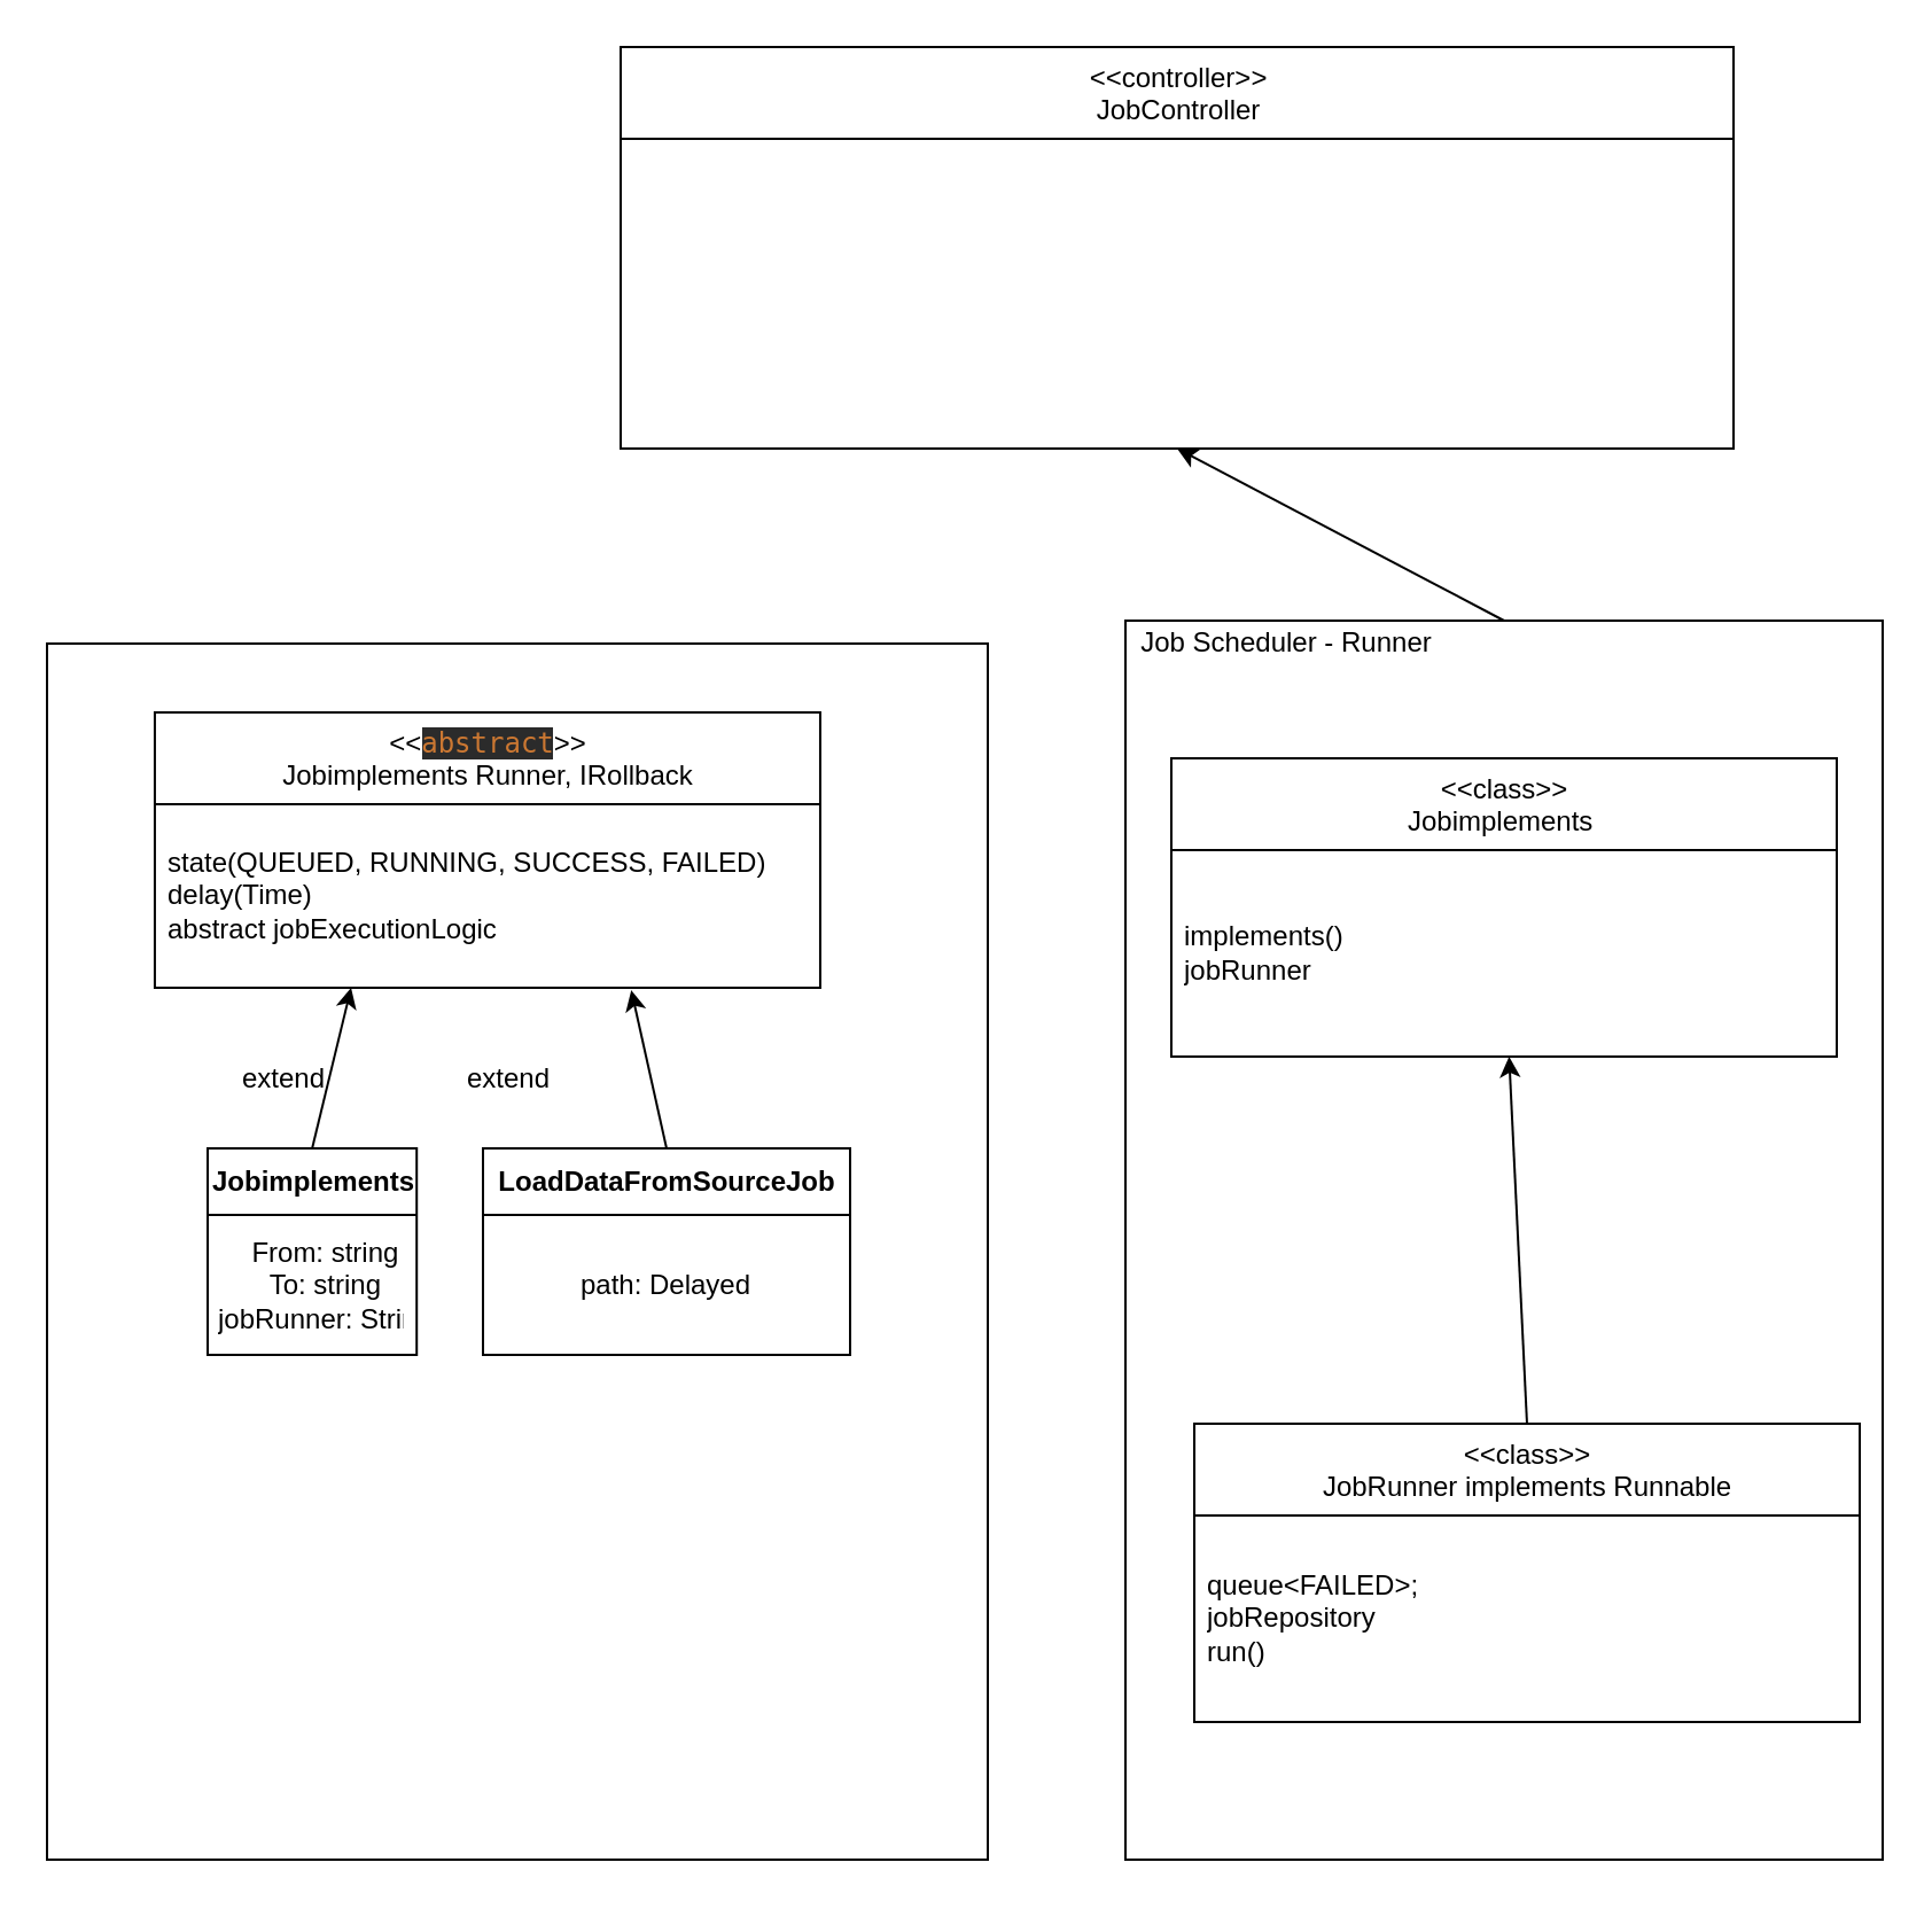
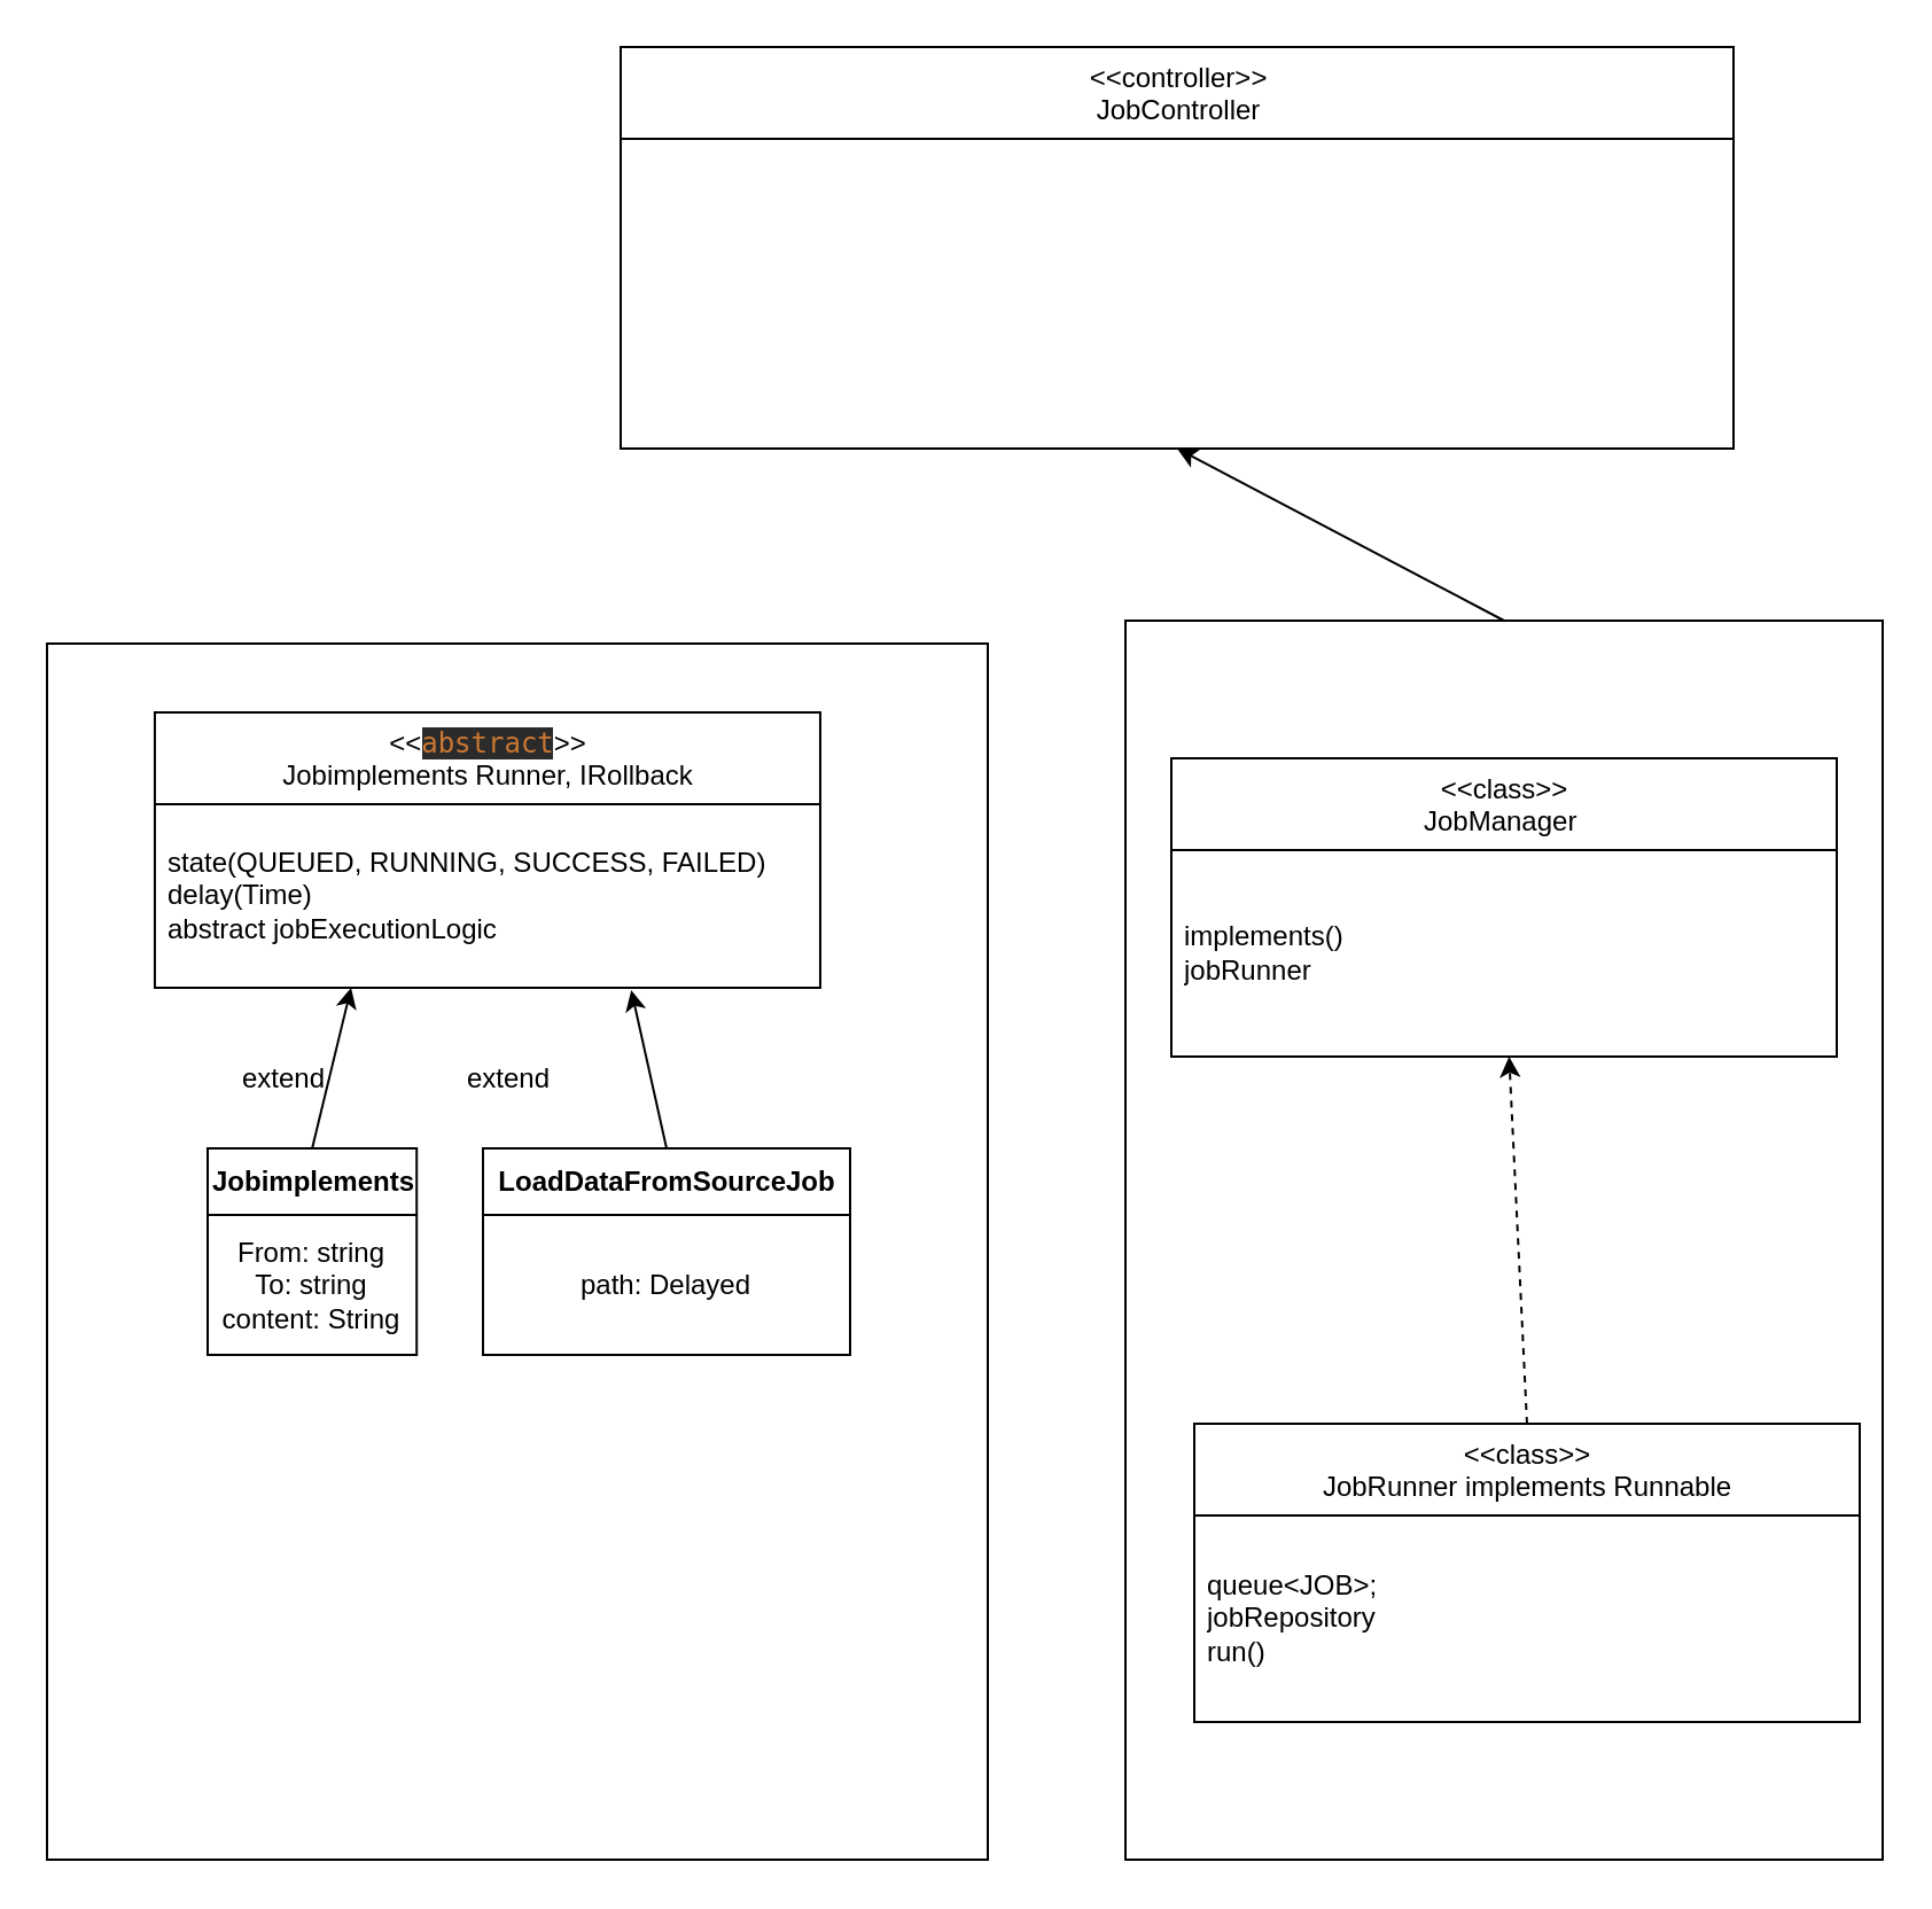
  <mxCell id="0" />
  <mxCell id="1" parent="0" />
  <mxCell id="2" value="" style="group" parent="1" vertex="1" connectable="0"><mxGeometry x="20" y="280" width="410" height="530" as="geometry" /></mxCell>
  <mxCell id="3" value="" style="rounded=0;whiteSpace=wrap;html=1;" parent="2" vertex="1"><mxGeometry width="410" height="530" as="geometry" /></mxCell>
  <mxCell id="4" value="Jobimplements" style="swimlane;fontStyle=1;align=center;verticalAlign=middle;childLayout=stackLayout;horizontal=1;startSize=29;horizontalStack=0;resizeParent=1;resizeParentMax=0;resizeLast=0;collapsible=0;marginBottom=0;html=1;" parent="2" vertex="1"><mxGeometry x="70.002" y="220" width="91.111" height="90" as="geometry" /></mxCell>
- <mxCell id="5" value="From: string&lt;br&gt;To: string&lt;br&gt;jobRunner: String" style="text;html=1;strokeColor=none;fillColor=none;align=center;verticalAlign=middle;spacingLeft=4;spacingRight=4;overflow=hidden;rotatable=0;points=[[0,0.5],[1,0.5]];portConstraint=eastwest;" parent="4" vertex="1"><mxGeometry y="29" width="91.111" height="61" as="geometry" /></mxCell>
+ <mxCell id="5" value="From: string&lt;br&gt;To: string&lt;br&gt;content: String" style="text;html=1;strokeColor=none;fillColor=none;align=center;verticalAlign=middle;spacingLeft=4;spacingRight=4;overflow=hidden;rotatable=0;points=[[0,0.5],[1,0.5]];portConstraint=eastwest;" parent="4" vertex="1"><mxGeometry y="29" width="91.111" height="61" as="geometry" /></mxCell>
  <mxCell id="6" value="&amp;lt;&amp;lt;&lt;span style=&quot;color: rgb(204 , 120 , 50) ; background-color: rgb(43 , 43 , 43) ; font-family: &amp;#34;jetbrains mono&amp;#34; , monospace&quot;&gt;abstract&lt;/span&gt;&lt;span&gt;&amp;gt;&amp;gt;&lt;/span&gt;&lt;br&gt;Jobimplements Runner, IRollback" style="swimlane;fontStyle=0;align=center;verticalAlign=top;childLayout=stackLayout;horizontal=1;startSize=40;horizontalStack=0;resizeParent=1;resizeParentMax=0;resizeLast=0;collapsible=0;marginBottom=0;html=1;" parent="2" vertex="1"><mxGeometry x="46.982" y="30" width="290" height="120" as="geometry" /></mxCell>
  <mxCell id="7" value="state(QUEUED, RUNNING, SUCCESS, FAILED)&lt;br&gt;delay(Time)&lt;br&gt;abstract jobExecutionLogic" style="text;html=1;strokeColor=none;fillColor=none;align=left;verticalAlign=middle;spacingLeft=4;spacingRight=4;overflow=hidden;rotatable=0;points=[[0,0.5],[1,0.5]];portConstraint=eastwest;" parent="6" vertex="1"><mxGeometry y="40" width="290" height="80" as="geometry" /></mxCell>
  <mxCell id="8" value="" style="group" parent="2" vertex="1" connectable="0"><mxGeometry x="78.095" y="180" width="32.54" height="20" as="geometry" /></mxCell>
  <mxCell id="9" value="extend" style="text;html=1;align=center;verticalAlign=middle;resizable=0;points=[];autosize=1;" parent="8" vertex="1"><mxGeometry width="50" height="20" as="geometry" /></mxCell>
  <mxCell id="10" value="" style="endArrow=classic;html=1;exitX=0.5;exitY=0;exitDx=0;exitDy=0;entryX=0.295;entryY=1;entryDx=0;entryDy=0;entryPerimeter=0;" parent="2" source="4" target="7" edge="1"><mxGeometry width="50" height="50" relative="1" as="geometry"><mxPoint x="214.762" y="380" as="sourcePoint" /><mxPoint x="214.397" y="192.97" as="targetPoint" /><Array as="points" /></mxGeometry></mxCell>
  <mxCell id="11" value="LoadDataFromSourceJob" style="swimlane;fontStyle=1;align=center;verticalAlign=middle;childLayout=stackLayout;horizontal=1;startSize=29;horizontalStack=0;resizeParent=1;resizeParentMax=0;resizeLast=0;collapsible=0;marginBottom=0;html=1;" vertex="1" parent="2"><mxGeometry x="190" y="220" width="160" height="90" as="geometry" /></mxCell>
  <mxCell id="12" value="path: Delayed" style="text;html=1;strokeColor=none;fillColor=none;align=center;verticalAlign=middle;spacingLeft=4;spacingRight=4;overflow=hidden;rotatable=0;points=[[0,0.5],[1,0.5]];portConstraint=eastwest;" vertex="1" parent="11"><mxGeometry y="29" width="160" height="61" as="geometry" /></mxCell>
  <mxCell id="13" value="" style="endArrow=classic;html=1;exitX=0.5;exitY=0;exitDx=0;exitDy=0;entryX=0.716;entryY=1.013;entryDx=0;entryDy=0;entryPerimeter=0;" edge="1" parent="2" source="11" target="7"><mxGeometry width="50" height="50" relative="1" as="geometry"><mxPoint x="78.095" y="230" as="sourcePoint" /><mxPoint x="86.295" y="170" as="targetPoint" /><Array as="points" /></mxGeometry></mxCell>
  <mxCell id="14" value="" style="group" vertex="1" connectable="0" parent="2"><mxGeometry x="175.714" y="180" width="32.54" height="20" as="geometry" /></mxCell>
  <mxCell id="15" value="extend" style="text;html=1;align=center;verticalAlign=middle;resizable=0;points=[];autosize=1;" vertex="1" parent="14"><mxGeometry width="50" height="20" as="geometry" /></mxCell>
  <mxCell id="16" value="&lt;span&gt;&amp;lt;&amp;lt;controller&amp;gt;&amp;gt;&lt;/span&gt;&lt;br&gt;JobController" style="swimlane;fontStyle=0;align=center;verticalAlign=top;childLayout=stackLayout;horizontal=1;startSize=40;horizontalStack=0;resizeParent=1;resizeParentMax=0;resizeLast=0;collapsible=0;marginBottom=0;html=1;" vertex="1" parent="1"><mxGeometry x="270.002" y="20" width="485" height="175" as="geometry" /></mxCell>
  <mxCell id="17" value="" style="endArrow=classic;html=1;exitX=0.5;exitY=0;exitDx=0;exitDy=0;entryX=0.5;entryY=1;entryDx=0;entryDy=0;" edge="1" parent="1" source="19" target="16"><mxGeometry width="50" height="50" relative="1" as="geometry"><mxPoint x="837.8" y="290" as="sourcePoint" /><mxPoint x="829.995" y="130" as="targetPoint" /></mxGeometry></mxCell>
  <mxCell id="18" value="" style="group" vertex="1" connectable="0" parent="1"><mxGeometry x="490" width="330" height="540" as="geometry" y="270" /></mxCell>
  <mxCell id="19" value="" style="rounded=0;whiteSpace=wrap;html=1;" parent="18" vertex="1"><mxGeometry width="330" height="540" as="geometry" /></mxCell>
  <mxCell id="20" value="&amp;lt;&amp;lt;class&amp;gt;&amp;gt;&lt;br&gt;JobRunner implements Runnable" style="swimlane;fontStyle=0;align=center;verticalAlign=top;childLayout=stackLayout;horizontal=1;startSize=40;horizontalStack=0;resizeParent=1;resizeParentMax=0;resizeLast=0;collapsible=0;marginBottom=0;html=1;" parent="18" vertex="1"><mxGeometry x="30" y="350" width="290" height="130" as="geometry" /></mxCell>
- <mxCell id="21" value="queue&amp;lt;FAILED&amp;gt;;&lt;br&gt;jobRepository&lt;br&gt;run()" style="text;html=1;strokeColor=none;fillColor=none;align=left;verticalAlign=middle;spacingLeft=4;spacingRight=4;overflow=hidden;rotatable=0;points=[[0,0.5],[1,0.5]];portConstraint=eastwest;" parent="20" vertex="1"><mxGeometry y="40" width="290" height="90" as="geometry" /></mxCell>
- <mxCell id="22" value="" style="endArrow=classic;html=1;exitX=0.5;exitY=0;exitDx=0;exitDy=0;" parent="18" source="20" target="24" edge="1"><mxGeometry width="50" height="50" relative="1" as="geometry"><mxPoint x="365" y="412.5" as="sourcePoint" /><mxPoint x="384.48" y="182.52" as="targetPoint" /></mxGeometry></mxCell>
- <mxCell id="23" value="&amp;lt;&amp;lt;class&amp;gt;&amp;gt;&lt;br&gt;Jobimplements&amp;nbsp;" style="swimlane;fontStyle=0;align=center;verticalAlign=top;childLayout=stackLayout;horizontal=1;startSize=40;horizontalStack=0;resizeParent=1;resizeParentMax=0;resizeLast=0;collapsible=0;marginBottom=0;html=1;" vertex="1" parent="18"><mxGeometry x="20" y="60" width="290" height="130" as="geometry" /></mxCell>
+ <mxCell id="21" value="queue&amp;lt;JOB&amp;gt;;&lt;br&gt;jobRepository&lt;br&gt;run()" style="text;html=1;strokeColor=none;fillColor=none;align=left;verticalAlign=middle;spacingLeft=4;spacingRight=4;overflow=hidden;rotatable=0;points=[[0,0.5],[1,0.5]];portConstraint=eastwest;" parent="20" vertex="1"><mxGeometry y="40" width="290" height="90" as="geometry" /></mxCell>
+ <mxCell id="22" value="" style="endArrow=classic;html=1;exitX=0.5;exitY=0;exitDx=0;exitDy=0;dashed=1;" parent="18" source="20" target="24" edge="1"><mxGeometry width="50" height="50" relative="1" as="geometry"><mxPoint x="365" y="412.5" as="sourcePoint" /><mxPoint x="384.48" y="182.52" as="targetPoint" /></mxGeometry></mxCell>
+ <mxCell id="23" value="&amp;lt;&amp;lt;class&amp;gt;&amp;gt;&lt;br&gt;JobManager&amp;nbsp;" style="swimlane;fontStyle=0;align=center;verticalAlign=top;childLayout=stackLayout;horizontal=1;startSize=40;horizontalStack=0;resizeParent=1;resizeParentMax=0;resizeLast=0;collapsible=0;marginBottom=0;html=1;" vertex="1" parent="18"><mxGeometry x="20" y="60" width="290" height="130" as="geometry" /></mxCell>
  <mxCell id="24" value="implements()&lt;br&gt;jobRunner" style="text;html=1;strokeColor=none;fillColor=none;align=left;verticalAlign=middle;spacingLeft=4;spacingRight=4;overflow=hidden;rotatable=0;points=[[0,0.5],[1,0.5]];portConstraint=eastwest;" vertex="1" parent="23"><mxGeometry y="40" width="290" height="90" as="geometry" /></mxCell>
- <mxCell id="25" value="Job Scheduler - Runner" style="text;html=1;align=center;verticalAlign=middle;resizable=0;points=[];autosize=1;" vertex="1" parent="18"><mxGeometry width="140" height="20" as="geometry" /></mxCell>
